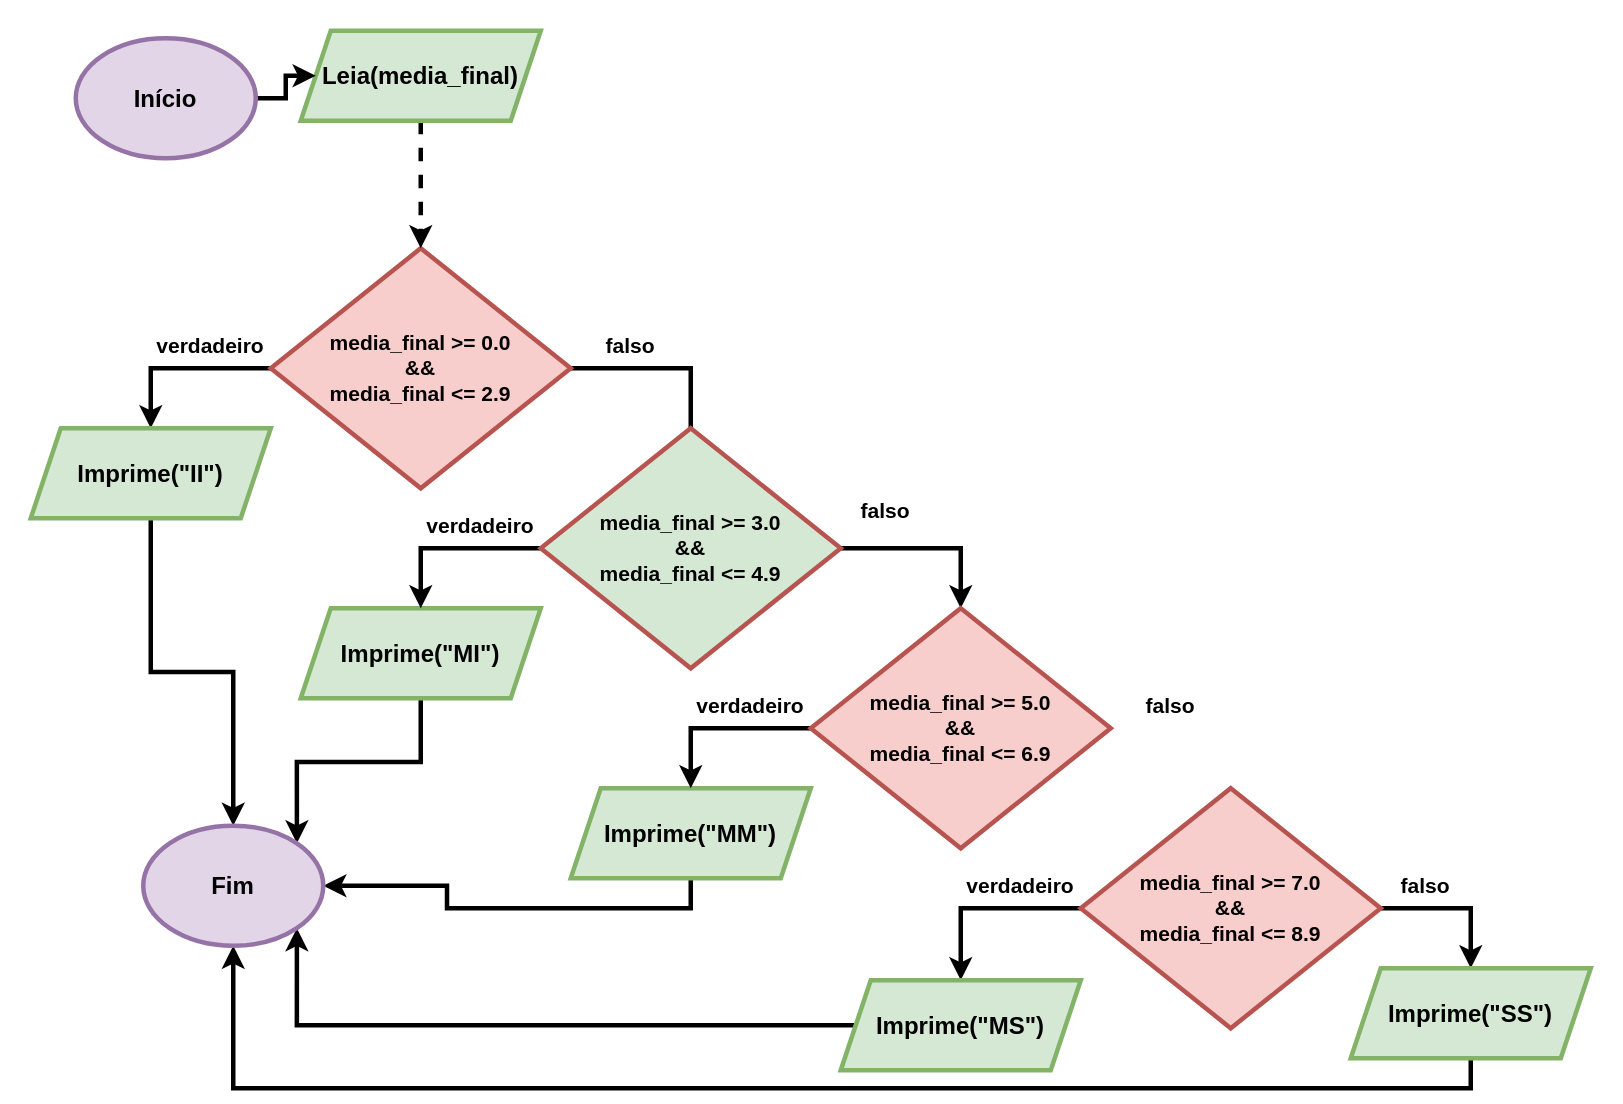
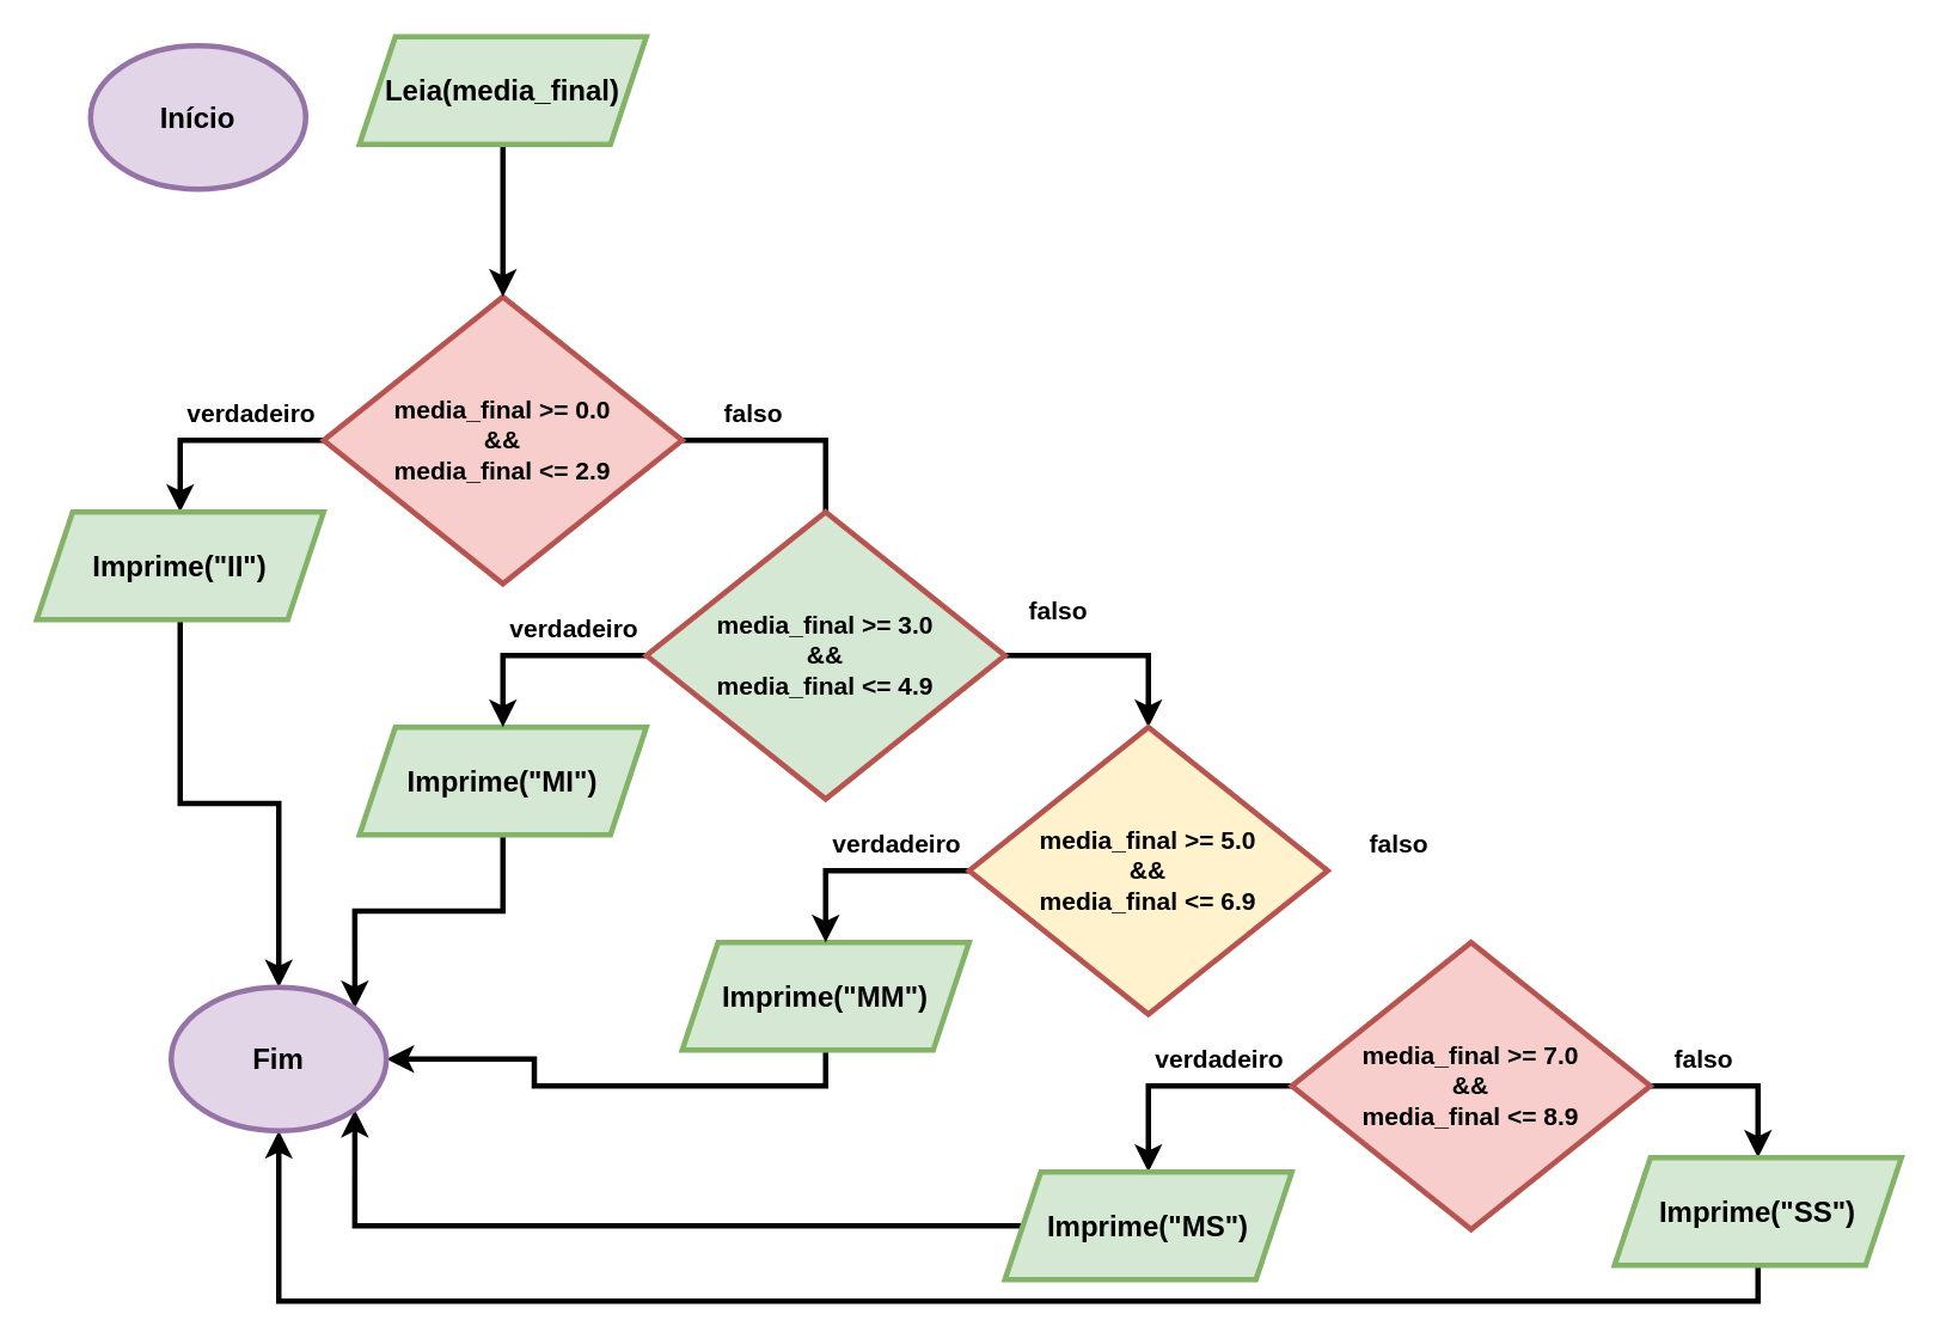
  <mxCell id="0" />
  <mxCell id="1" parent="0" />
  <mxCell id="2" style="edgeStyle=orthogonalEdgeStyle;rounded=0;orthogonalLoop=1;jettySize=auto;html=1;exitX=0;exitY=0.5;exitDx=0;exitDy=0;strokeWidth=3;" edge="1" parent="1" source="4" target="6"><mxGeometry relative="1" as="geometry"><mxPoint x="60" y="375" as="targetPoint" /></mxGeometry></mxCell>
  <mxCell id="3" style="edgeStyle=orthogonalEdgeStyle;rounded=0;orthogonalLoop=1;jettySize=auto;html=1;exitX=1;exitY=0.5;exitDx=0;exitDy=0;entryX=0.5;entryY=0;entryDx=0;entryDy=0;strokeWidth=3;endArrow=none;" edge="1" parent="1" source="4" target="13"><mxGeometry relative="1" as="geometry"><mxPoint x="460" y="295" as="targetPoint" /></mxGeometry></mxCell>
  <mxCell id="4" value="media_final &amp;gt;= 0.0&lt;div style=&quot;font-size: 14px;&quot;&gt;&amp;amp;&amp;amp;&lt;/div&gt;&lt;div style=&quot;font-size: 14px;&quot;&gt;media_final &amp;lt;= 2.9&lt;/div&gt;" style="rhombus;whiteSpace=wrap;html=1;fontStyle=1;fontSize=14;strokeWidth=3;fillColor=#f8cecc;strokeColor=#b85450;" vertex="1" parent="1"><mxGeometry x="180" y="165" width="200" height="160" as="geometry" /></mxCell>
  <mxCell id="5" style="edgeStyle=orthogonalEdgeStyle;rounded=0;orthogonalLoop=1;jettySize=auto;html=1;exitX=0.5;exitY=1;exitDx=0;exitDy=0;strokeWidth=3;" edge="1" parent="1" source="6" target="27"><mxGeometry relative="1" as="geometry" /></mxCell>
  <mxCell id="6" value="Imprime(&quot;II&quot;)" style="shape=parallelogram;perimeter=parallelogramPerimeter;whiteSpace=wrap;html=1;fixedSize=1;fontSize=16;fontStyle=1;strokeWidth=3;fillColor=#d5e8d4;strokeColor=#82b366;" vertex="1" parent="1"><mxGeometry x="20" y="285" width="160" height="60" as="geometry" /></mxCell>
  <mxCell id="7" style="edgeStyle=orthogonalEdgeStyle;rounded=0;orthogonalLoop=1;jettySize=auto;html=1;exitX=0.5;exitY=1;exitDx=0;exitDy=0;entryX=1;entryY=0;entryDx=0;entryDy=0;strokeWidth=3;" edge="1" parent="1" source="8" target="27"><mxGeometry relative="1" as="geometry" /></mxCell>
  <mxCell id="8" value="Imprime(&quot;MI&quot;)" style="shape=parallelogram;perimeter=parallelogramPerimeter;whiteSpace=wrap;html=1;fixedSize=1;fontSize=16;fontStyle=1;strokeWidth=3;fillColor=#d5e8d4;strokeColor=#82b366;" vertex="1" parent="1"><mxGeometry x="200" y="405" width="160" height="60" as="geometry" /></mxCell>
  <mxCell id="9" style="edgeStyle=orthogonalEdgeStyle;rounded=0;orthogonalLoop=1;jettySize=auto;html=1;exitX=0.5;exitY=1;exitDx=0;exitDy=0;entryX=1;entryY=0.5;entryDx=0;entryDy=0;strokeWidth=3;" edge="1" parent="1" source="10" target="27"><mxGeometry relative="1" as="geometry" /></mxCell>
  <mxCell id="10" value="Imprime(&quot;MM&quot;)" style="shape=parallelogram;perimeter=parallelogramPerimeter;whiteSpace=wrap;html=1;fixedSize=1;fontSize=16;fontStyle=1;strokeWidth=3;fillColor=#d5e8d4;strokeColor=#82b366;" vertex="1" parent="1"><mxGeometry x="380" y="525" width="160" height="60" as="geometry" /></mxCell>
  <mxCell id="11" style="edgeStyle=orthogonalEdgeStyle;rounded=0;orthogonalLoop=1;jettySize=auto;html=1;exitX=0;exitY=0.5;exitDx=0;exitDy=0;entryX=0.5;entryY=0;entryDx=0;entryDy=0;strokeWidth=3;" edge="1" parent="1" source="13" target="8"><mxGeometry relative="1" as="geometry" /></mxCell>
  <mxCell id="12" style="edgeStyle=orthogonalEdgeStyle;rounded=0;orthogonalLoop=1;jettySize=auto;html=1;exitX=1;exitY=0.5;exitDx=0;exitDy=0;entryX=0.5;entryY=0;entryDx=0;entryDy=0;strokeWidth=3;" edge="1" parent="1" source="13" target="15"><mxGeometry relative="1" as="geometry" /></mxCell>
  <mxCell id="13" value="media_final &amp;gt;= 3.0&lt;div style=&quot;font-size: 14px;&quot;&gt;&amp;amp;&amp;amp;&lt;/div&gt;&lt;div style=&quot;font-size: 14px;&quot;&gt;media_final &amp;lt;= 4.9&lt;/div&gt;" style="rhombus;whiteSpace=wrap;html=1;fontStyle=1;fontSize=14;strokeWidth=3;fillColor=#d5e8d4;strokeColor=#b85450;" vertex="1" parent="1"><mxGeometry x="360" y="285" width="200" height="160" as="geometry" /></mxCell>
  <mxCell id="14" style="edgeStyle=orthogonalEdgeStyle;rounded=0;orthogonalLoop=1;jettySize=auto;html=1;exitX=0;exitY=0.5;exitDx=0;exitDy=0;entryX=0.5;entryY=0;entryDx=0;entryDy=0;strokeWidth=3;" edge="1" parent="1" source="15" target="10"><mxGeometry relative="1" as="geometry" /></mxCell>
- <mxCell id="15" value="media_final &amp;gt;= 5.0&lt;div style=&quot;font-size: 14px;&quot;&gt;&amp;amp;&amp;amp;&lt;/div&gt;&lt;div style=&quot;font-size: 14px;&quot;&gt;media_final &amp;lt;= 6.9&lt;/div&gt;" style="rhombus;whiteSpace=wrap;html=1;fontStyle=1;fontSize=14;strokeWidth=3;fillColor=#f8cecc;strokeColor=#b85450;" vertex="1" parent="1"><mxGeometry x="540" y="405" width="200" height="160" as="geometry" /></mxCell>
+ <mxCell id="15" value="media_final &amp;gt;= 5.0&lt;div style=&quot;font-size: 14px;&quot;&gt;&amp;amp;&amp;amp;&lt;/div&gt;&lt;div style=&quot;font-size: 14px;&quot;&gt;media_final &amp;lt;= 6.9&lt;/div&gt;" style="rhombus;whiteSpace=wrap;html=1;fontStyle=1;fontSize=14;strokeWidth=3;fillColor=#fff2cc;strokeColor=#b85450;" vertex="1" parent="1"><mxGeometry x="540" y="405" width="200" height="160" as="geometry" /></mxCell>
  <mxCell id="16" style="edgeStyle=orthogonalEdgeStyle;rounded=0;orthogonalLoop=1;jettySize=auto;html=1;exitX=0;exitY=0.5;exitDx=0;exitDy=0;entryX=0.5;entryY=0;entryDx=0;entryDy=0;strokeWidth=3;" edge="1" parent="1" source="18" target="20"><mxGeometry relative="1" as="geometry" /></mxCell>
  <mxCell id="17" style="edgeStyle=orthogonalEdgeStyle;rounded=0;orthogonalLoop=1;jettySize=auto;html=1;exitX=1;exitY=0.5;exitDx=0;exitDy=0;entryX=0.5;entryY=0;entryDx=0;entryDy=0;strokeWidth=3;" edge="1" parent="1" source="18" target="22"><mxGeometry relative="1" as="geometry" /></mxCell>
  <mxCell id="18" value="media_final &amp;gt;= 7.0&lt;div style=&quot;font-size: 14px;&quot;&gt;&amp;amp;&amp;amp;&lt;/div&gt;&lt;div style=&quot;font-size: 14px;&quot;&gt;media_final &amp;lt;= 8.9&lt;/div&gt;" style="rhombus;whiteSpace=wrap;html=1;fontStyle=1;fontSize=14;strokeWidth=3;fillColor=#f8cecc;strokeColor=#b85450;" vertex="1" parent="1"><mxGeometry x="720" y="525" width="200" height="160" as="geometry" /></mxCell>
  <mxCell id="19" style="edgeStyle=orthogonalEdgeStyle;rounded=0;orthogonalLoop=1;jettySize=auto;html=1;entryX=1;entryY=1;entryDx=0;entryDy=0;strokeWidth=3;" edge="1" parent="1" source="20" target="27"><mxGeometry relative="1" as="geometry" /></mxCell>
  <mxCell id="20" value="Imprime(&quot;MS&quot;)" style="shape=parallelogram;perimeter=parallelogramPerimeter;whiteSpace=wrap;html=1;fixedSize=1;fontSize=16;fontStyle=1;strokeWidth=3;fillColor=#d5e8d4;strokeColor=#82b366;" vertex="1" parent="1"><mxGeometry x="560" y="653" width="160" height="60" as="geometry" /></mxCell>
  <mxCell id="21" style="edgeStyle=orthogonalEdgeStyle;rounded=0;orthogonalLoop=1;jettySize=auto;html=1;exitX=0.5;exitY=1;exitDx=0;exitDy=0;entryX=0.5;entryY=1;entryDx=0;entryDy=0;strokeWidth=3;" edge="1" parent="1" source="22" target="27"><mxGeometry relative="1" as="geometry" /></mxCell>
  <mxCell id="22" value="Imprime(&quot;SS&quot;)" style="shape=parallelogram;perimeter=parallelogramPerimeter;whiteSpace=wrap;html=1;fixedSize=1;fontSize=16;fontStyle=1;strokeWidth=3;fillColor=#d5e8d4;strokeColor=#82b366;" vertex="1" parent="1"><mxGeometry x="900" y="645" width="160" height="60" as="geometry" /></mxCell>
- <mxCell id="23" style="edgeStyle=orthogonalEdgeStyle;rounded=0;orthogonalLoop=1;jettySize=auto;html=1;strokeWidth=3;exitX=0.5;exitY=1;exitDx=0;exitDy=0;dashed=1;" edge="1" parent="1" source="24" target="4"><mxGeometry relative="1" as="geometry"><mxPoint x="280" y="115" as="sourcePoint" /></mxGeometry></mxCell>
+ <mxCell id="23" style="edgeStyle=orthogonalEdgeStyle;rounded=0;orthogonalLoop=1;jettySize=auto;html=1;strokeWidth=3;exitX=0.5;exitY=1;exitDx=0;exitDy=0;" edge="1" parent="1" source="24" target="4"><mxGeometry relative="1" as="geometry"><mxPoint x="280" y="115" as="sourcePoint" /></mxGeometry></mxCell>
  <mxCell id="24" value="Leia(media_final)" style="shape=parallelogram;perimeter=parallelogramPerimeter;whiteSpace=wrap;html=1;fixedSize=1;fontSize=16;fontStyle=1;strokeWidth=3;fillColor=#d5e8d4;strokeColor=#82b366;" vertex="1" parent="1"><mxGeometry x="200" y="20" width="160" height="60" as="geometry" /></mxCell>
- <mxCell id="25" style="edgeStyle=orthogonalEdgeStyle;rounded=0;orthogonalLoop=1;jettySize=auto;html=1;entryX=0;entryY=0.5;entryDx=0;entryDy=0;strokeWidth=3;" edge="1" parent="1" source="26" target="24"><mxGeometry relative="1" as="geometry" /></mxCell>
  <mxCell id="26" value="Início" style="ellipse;whiteSpace=wrap;html=1;fontSize=16;fillColor=#e1d5e7;strokeColor=#9673a6;strokeWidth=3;fontStyle=1" vertex="1" parent="1"><mxGeometry x="50" y="25" width="120" height="80" as="geometry" /></mxCell>
  <mxCell id="27" value="Fim" style="ellipse;whiteSpace=wrap;html=1;fontSize=16;fillColor=#e1d5e7;strokeColor=#9673a6;strokeWidth=3;fontStyle=1" vertex="1" parent="1"><mxGeometry x="95" y="550" width="120" height="80" as="geometry" /></mxCell>
  <mxCell id="28" value="falso" style="text;html=1;align=center;verticalAlign=middle;whiteSpace=wrap;rounded=0;fontSize=14;fontStyle=1" vertex="1" parent="1"><mxGeometry x="390" y="215" width="60" height="30" as="geometry" /></mxCell>
  <mxCell id="29" value="falso" style="text;html=1;align=center;verticalAlign=middle;whiteSpace=wrap;rounded=0;fontSize=14;fontStyle=1" vertex="1" parent="1"><mxGeometry x="560" y="325" width="60" height="30" as="geometry" /></mxCell>
  <mxCell id="30" value="falso" style="text;html=1;align=center;verticalAlign=middle;whiteSpace=wrap;rounded=0;fontSize=14;fontStyle=1" vertex="1" parent="1"><mxGeometry x="750" y="455" width="60" height="30" as="geometry" /></mxCell>
  <mxCell id="31" value="falso" style="text;html=1;align=center;verticalAlign=middle;whiteSpace=wrap;rounded=0;fontSize=14;fontStyle=1" vertex="1" parent="1"><mxGeometry x="920" y="575" width="60" height="30" as="geometry" /></mxCell>
  <mxCell id="32" value="verdadeiro" style="text;html=1;align=center;verticalAlign=middle;whiteSpace=wrap;rounded=0;fontSize=14;fontStyle=1" vertex="1" parent="1"><mxGeometry x="110" y="215" width="60" height="30" as="geometry" /></mxCell>
  <mxCell id="33" value="verdadeiro" style="text;html=1;align=center;verticalAlign=middle;whiteSpace=wrap;rounded=0;fontSize=14;fontStyle=1" vertex="1" parent="1"><mxGeometry x="290" y="335" width="60" height="30" as="geometry" /></mxCell>
  <mxCell id="34" value="verdadeiro" style="text;html=1;align=center;verticalAlign=middle;whiteSpace=wrap;rounded=0;fontSize=14;fontStyle=1" vertex="1" parent="1"><mxGeometry x="470" y="455" width="60" height="30" as="geometry" /></mxCell>
  <mxCell id="35" value="verdadeiro" style="text;html=1;align=center;verticalAlign=middle;whiteSpace=wrap;rounded=0;fontSize=14;fontStyle=1" vertex="1" parent="1"><mxGeometry x="650" y="575" width="60" height="30" as="geometry" /></mxCell>
